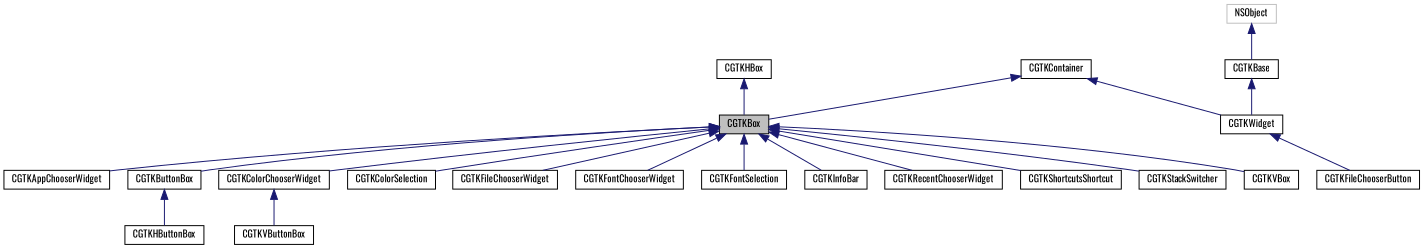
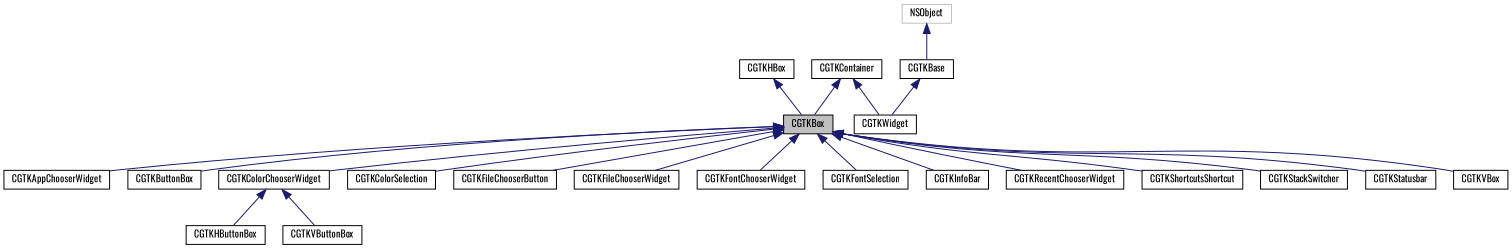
  digraph {
    fontname=Oswald
    rankdir=TB
    node [color=black fillcolor=white fontname=Oswald fontsize=10 shape=record style=filled]
    edge [color=midnightblue dir=back fontname=Oswald fontsize=10 labelfontname=Helvetica labelfontsize=10 style=solid]
    n1 [fillcolor=grey75 fontcolor=black height=0.2 label=CGTKBox width=0.4]
    n2 [height=0.2 label=CGTKAppChooserWidget width=0.4]
    n3 [height=0.2 label=CGTKButtonBox width=0.4]
    n4 [height=0.2 label=CGTKColorChooserWidget width=0.4]
    n5 [height=0.2 label=CGTKColorSelection width=0.4]
    n6 [height=0.2 label=CGTKFileChooserButton width=0.4]
    n7 [height=0.2 label=CGTKFileChooserWidget width=0.4]
    n8 [height=0.2 label=CGTKFontChooserWidget width=0.4]
    n9 [height=0.2 label=CGTKFontSelection width=0.4]
    n10 [height=0.2 label=CGTKInfoBar width=0.4]
    n11 [height=0.2 label=CGTKRecentChooserWidget width=0.4]
    n12 [height=0.2 label=CGTKShortcutsShortcut width=0.4]
    n13 [height=0.2 label=CGTKStackSwitcher width=0.4]
+   n14 [height=0.2 label=CGTKStatusbar width=0.4]
    n15 [height=0.2 label=CGTKVBox width=0.4]
    n16 [height=0.2 label=CGTKHButtonBox width=0.4]
    n17 [height=0.2 label=CGTKVButtonBox width=0.4]
    n18 [height=0.2 label=CGTKHBox width=0.4]
    n19 [height=0.2 label=CGTKContainer width=0.4]
    n20 [height=0.2 label=CGTKWidget width=0.4]
    n21 [height=0.2 label=CGTKBase width=0.4]
    n22 [color=grey75 height=0.2 label=NSObject width=0.4]
    n1 -> n2
    n1 -> n3
    n1 -> n4
    n1 -> n5
-   n20 -> n6
+   n1 -> n6
    n1 -> n7
    n1 -> n8
    n1 -> n9
    n1 -> n10
    n1 -> n11
    n1 -> n12
    n1 -> n13
+   n1 -> n14
    n1 -> n15
-   n3 -> n16
+   n4 -> n16
    n4 -> n17
    n18 -> n1
    n19 -> n1
    n19 -> n20
    n21 -> n20
    n22 -> n21
  }
